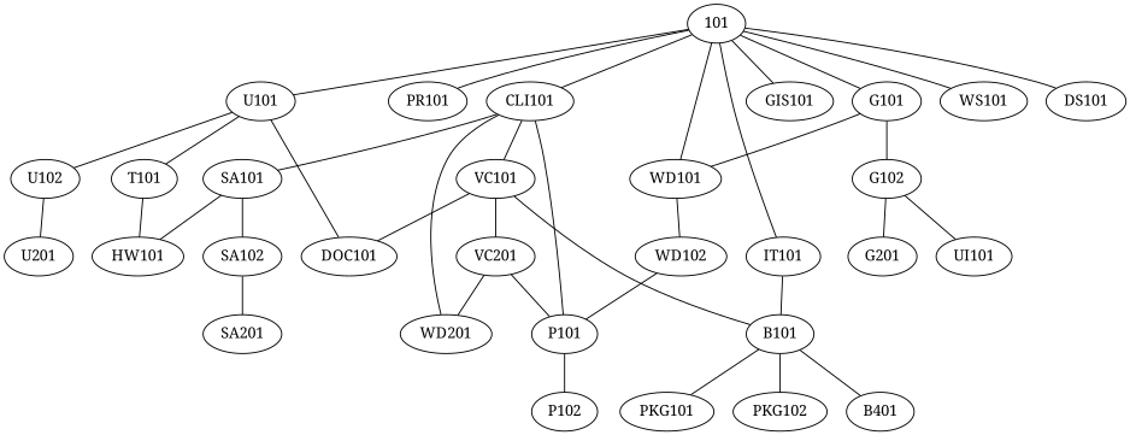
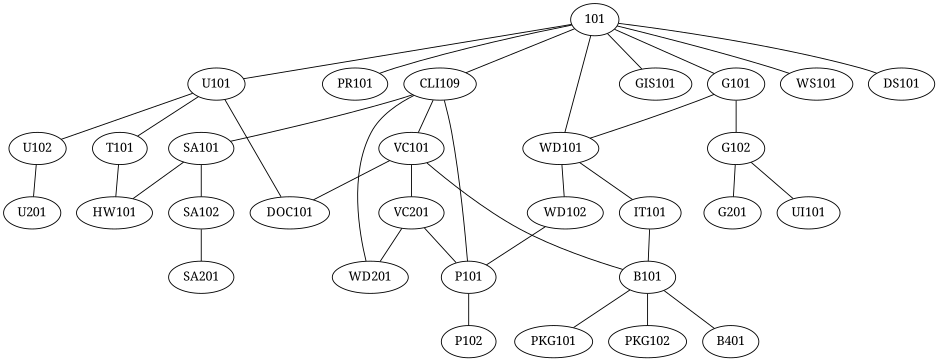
  graph {
    fontname="Noto Serif"
    node [fontname="Noto Serif"]
    edge [fontname="Noto Serif"]
    101
    U101
    PR101
-   CLI101
+   CLI101 [label=CLI109]
    G101
    WD101
    GIS101
    IT101
    WS101
    DS101
    U102
    T101
    DOC101
    WD201
    VC101
    SA101
    P101
    G102
    WD102
    B101
    U201
    HW101
    VC201
    SA102
    P102
    G201
    UI101
    PKG101
    PKG102
    B401
    SA201
    101 -- U101
    101 -- PR101
    101 -- CLI101
    101 -- G101
    101 -- WD101
    101 -- GIS101
-   101 -- IT101
+   WD101 -- IT101
    101 -- WS101
    101 -- DS101
    U101 -- U102
    U101 -- T101
    U101 -- DOC101
    CLI101 -- WD201
    CLI101 -- VC101
    CLI101 -- SA101
    CLI101 -- P101
    G101 -- WD101
    G101 -- G102
    WD101 -- WD102
    IT101 -- B101
    U102 -- U201
    T101 -- HW101
    VC101 -- DOC101
    VC101 -- B101
    VC101 -- VC201
    SA101 -- HW101
    SA101 -- SA102
    P101 -- P102
    G102 -- G201
    G102 -- UI101
    WD102 -- P101
    B101 -- PKG101
    B101 -- PKG102
    B101 -- B401
    VC201 -- WD201
    VC201 -- P101
    SA102 -- SA201
  }
